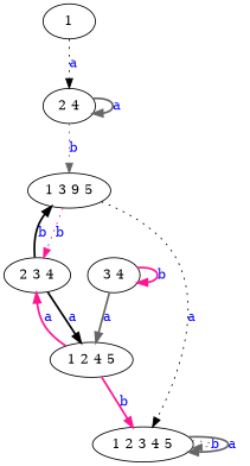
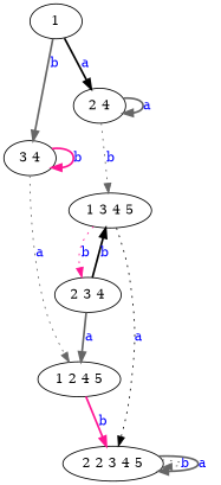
  digraph {
    edge [color=gray40 style=bold]
    1
    "3 4"
    "2 4"
    "1 2 4 5"
-   "1 3 4 5" [label="1 3 9 5"]
+   "1 3 4 5"
    "2 3 4"
-   "1 2 3 4 5"
-   1 -> "2 4" [color=black label=<<font color="blue">a</font>> style=dotted]
+   "1 2 3 4 5" [label="2 2 3 4 5"]
+   1 -> "3 4" [label=<<font color="blue">b</font>>]
+   1 -> "2 4" [color=black label=<<font color="blue">a</font>>]
    "3 4" -> "3 4" [color=deeppink label=<<font color="blue">b</font>>]
-   "3 4" -> "1 2 4 5" [label=<<font color="blue">a</font>>]
+   "3 4" -> "1 2 4 5" [label=<<font color="blue">a</font>> style=dotted]
    "2 4" -> "2 4" [label=<<font color="blue">a</font>>]
    "2 4" -> "1 3 4 5" [label=<<font color="blue">b</font>> style=dotted]
-   "1 2 4 5" -> "2 3 4" [color=deeppink label=<<font color="blue">a</font>>]
    "1 2 4 5" -> "1 2 3 4 5" [color=deeppink label=<<font color="blue">b</font>>]
    "1 3 4 5" -> "2 3 4" [color=deeppink label=<<font color="blue">b</font>> style=dotted]
    "1 3 4 5" -> "1 2 3 4 5" [color=black label=<<font color="blue">a</font>> style=dotted]
-   "2 3 4" -> "1 2 4 5" [color=black label=<<font color="blue">a</font>>]
+   "2 3 4" -> "1 2 4 5" [label=<<font color="blue">a</font>>]
    "2 3 4" -> "1 3 4 5" [color=black label=<<font color="blue">b</font>>]
    "1 2 3 4 5" -> "1 2 3 4 5" [label=<<font color="blue">b</font>> style=dotted]
    "1 2 3 4 5" -> "1 2 3 4 5" [label=<<font color="blue">a</font>>]
  }
